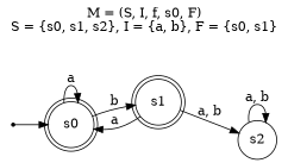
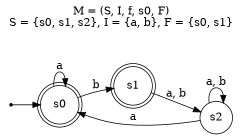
  digraph {
    label="M = (S, I, f, s0, F)\nS = {s0, s1, s2}, I = {a, b}, F = {s0, s1}"
    labelloc=t
    rankdir=LR
    node [shape=doublecircle]
    s0
    s1
    s2 [shape=circle]
    start [shape=point]
    s0 -> s0 [label=a]
    s0 -> s1 [label=b]
-   s1 -> s0 [label=a]
+   s2 -> s0 [label=a]
    s1 -> s2 [label="a, b"]
    s2 -> s2 [label="a, b"]
    start -> s0
  }
